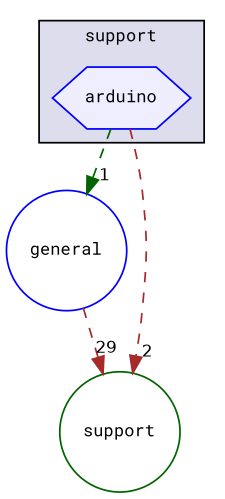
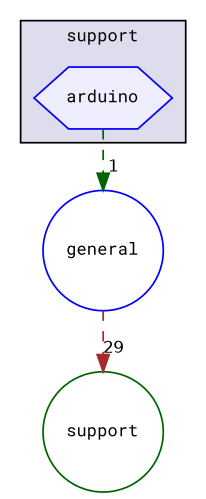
  digraph {
    compound=true
    fontname="Roboto Mono"
    node [color=blue fontname="Roboto Mono" fontsize=10 shape=circle style=filled]
    edge [color=brown fontname="Roboto Mono" labeldistance=1.5 labelfontname=Helvetica labelfontsize=10 style=dashed]
    n1 [fillcolor="#eeeeff" label=arduino pencolor=black shape=hexagon]
    n2 [label=general style=""]
    n3 [color=darkgreen fillcolor=white label=support]
    subgraph cluster_1 {
      bgcolor="#ddddee"
      fontsize=10
      label=support
      pencolor=black
      n1
    }
    n1 -> n2 [color=darkgreen headlabel=1]
-   n1 -> n3 [headlabel=2]
    n2 -> n3 [headlabel=29]
  }
